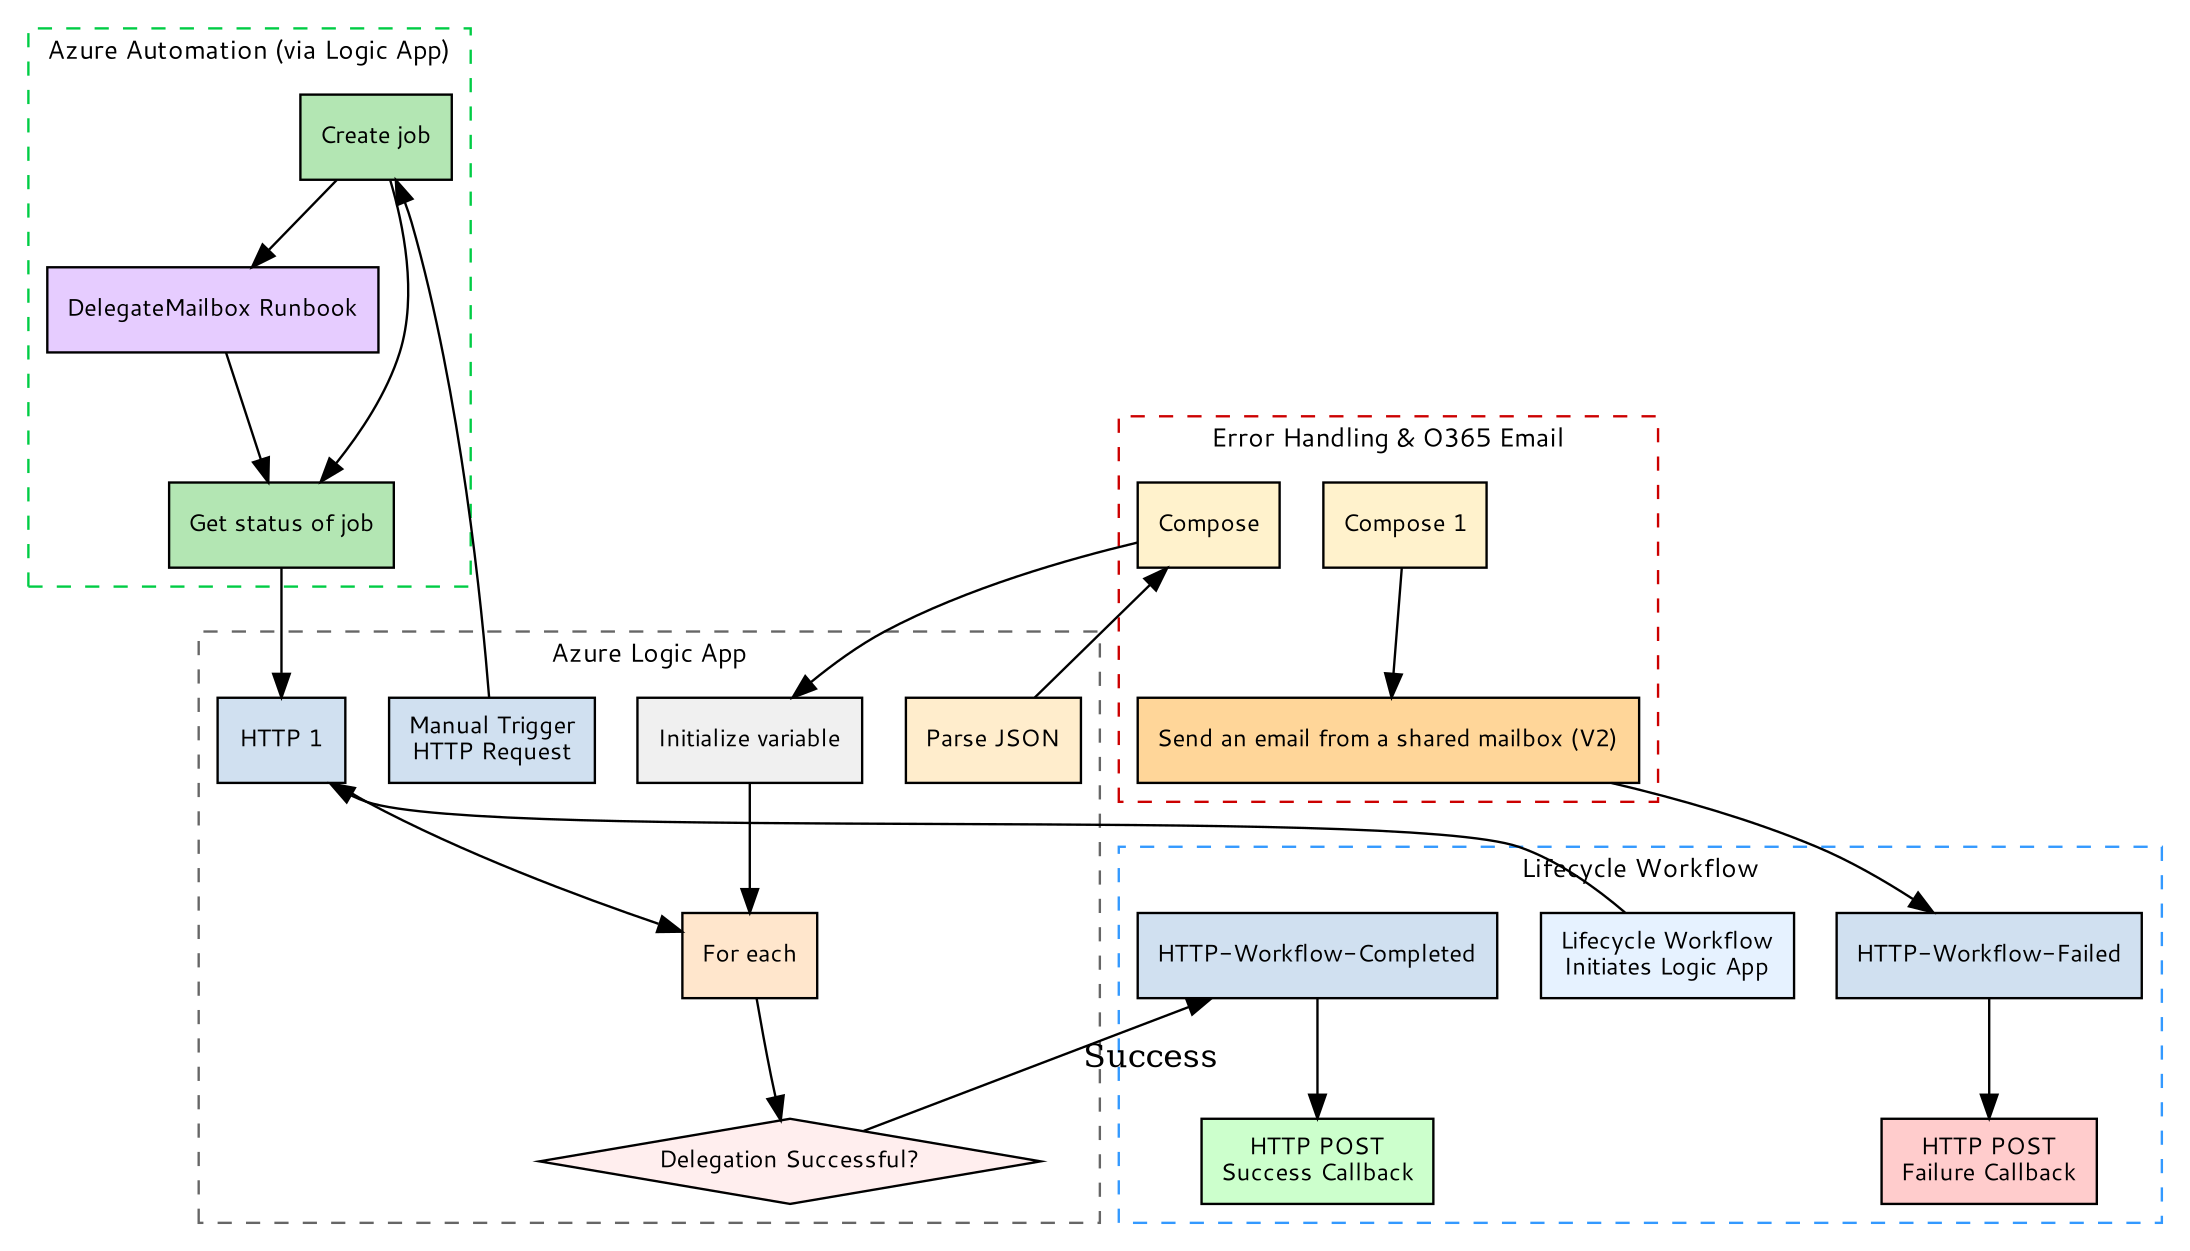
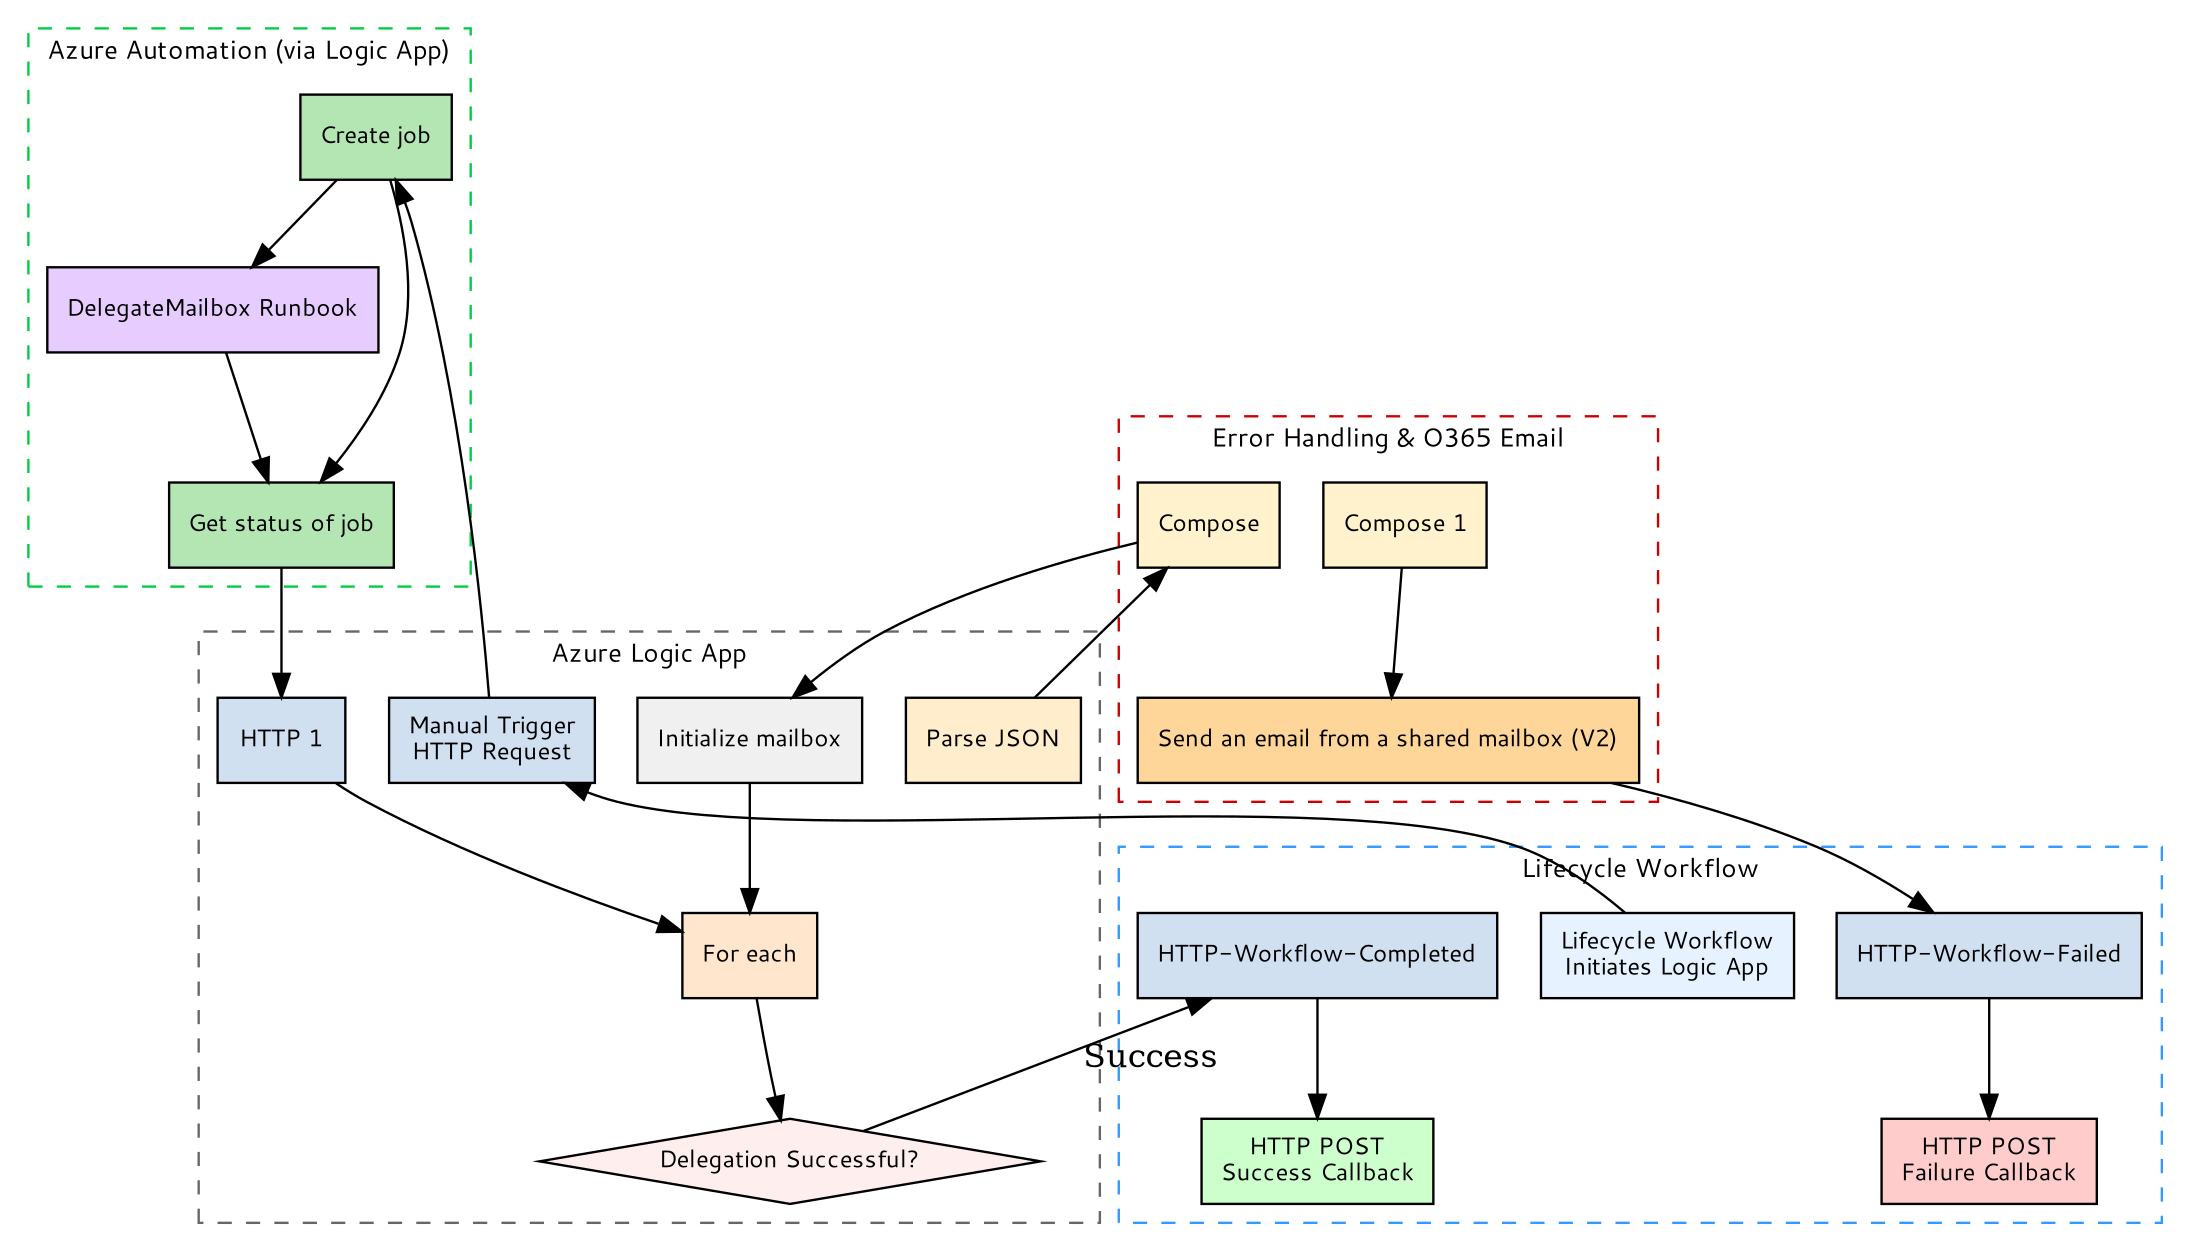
  digraph {
    compound=true
    fontname="Segoe UI"
    fontsize=11
    rankdir=TB
    node [fillcolor="#d0e0f0" fontname="Segoe UI" fontsize=10 shape=box style=filled]
    n1 [fillcolor="#e6f2ff" label="Lifecycle Workflow\nInitiates Logic App"]
    n2 [fillcolor="#ccffcc" label="HTTP POST\nSuccess Callback"]
    n3 [fillcolor="#ffcccc" label="HTTP POST\nFailure Callback"]
    n4 [label="HTTP-Workflow-Failed"]
    n5 [label="HTTP-Workflow-Completed"]
    n6 [label="Manual Trigger\nHTTP Request"]
    n7 [label="HTTP 1"]
    n8 [fillcolor="#ffedcc" label="Parse JSON"]
    n9 [fillcolor="#ffeeee" label="Delegation Successful?" shape=diamond]
    n10 [fillcolor="#ffe6cc" label="For each"]
-   n11 [fillcolor="#f0f0f0" label="Initialize variable"]
+   n11 [fillcolor="#f0f0f0" label="Initialize mailbox"]
    n12 [fillcolor="#b3e6b3" label="Create job"]
    n13 [fillcolor="#b3e6b3" label="Get status of job"]
    n14 [fillcolor="#e6ccff" label="DelegateMailbox Runbook"]
    n15 [fillcolor="#fff2cc" label=Compose]
    n16 [fillcolor="#ffd699" label="Send an email from a shared mailbox (V2)"]
    n17 [fillcolor="#fff2cc" label="Compose 1"]
    subgraph cluster_1 {
      color="#3399ff"
      fontcolor=black
      label="Lifecycle Workflow"
      style=dashed
      n1
      n2
      n3
      n4
      n5
    }
    subgraph cluster_2 {
      color="#666666"
      fontcolor=black
      label="Azure Logic App"
      style=dashed
      n6
      n7
      n8
      n9
      n10
      n11
    }
    subgraph cluster_3 {
      color="#00cc44"
      fontcolor=black
      label="Azure Automation (via Logic App)"
      style=dashed
      n12
      n13
      n14
    }
    subgraph cluster_4 {
      color="#cc0000"
      fontcolor=black
      label="Error Handling & O365 Email"
      style=dashed
      n15
      n16
      n17
    }
-   n1 -> n7
+   n1 -> n6
    n4 -> n3
    n5 -> n2
    n6 -> n12
    n7 -> n10
    n8 -> n15
    n9 -> n5 [label=Success]
    n10 -> n9
    n11 -> n10
    n12 -> n13
    n12 -> n14
    n13 -> n7
    n14 -> n13
    n15 -> n11
    n16 -> n4
    n17 -> n16
  }
